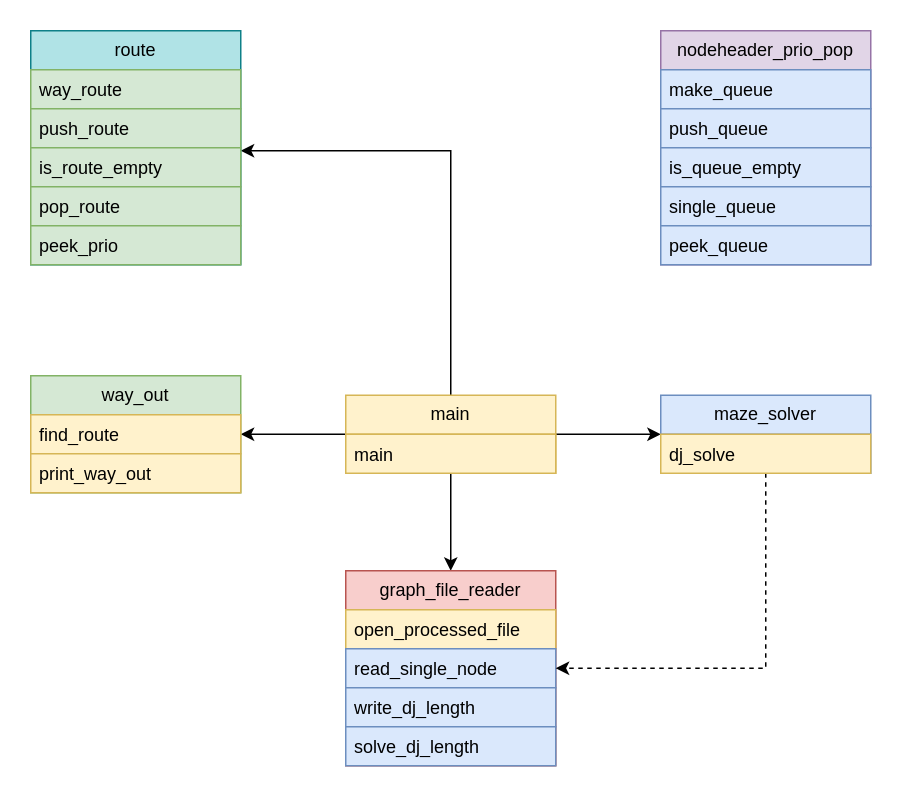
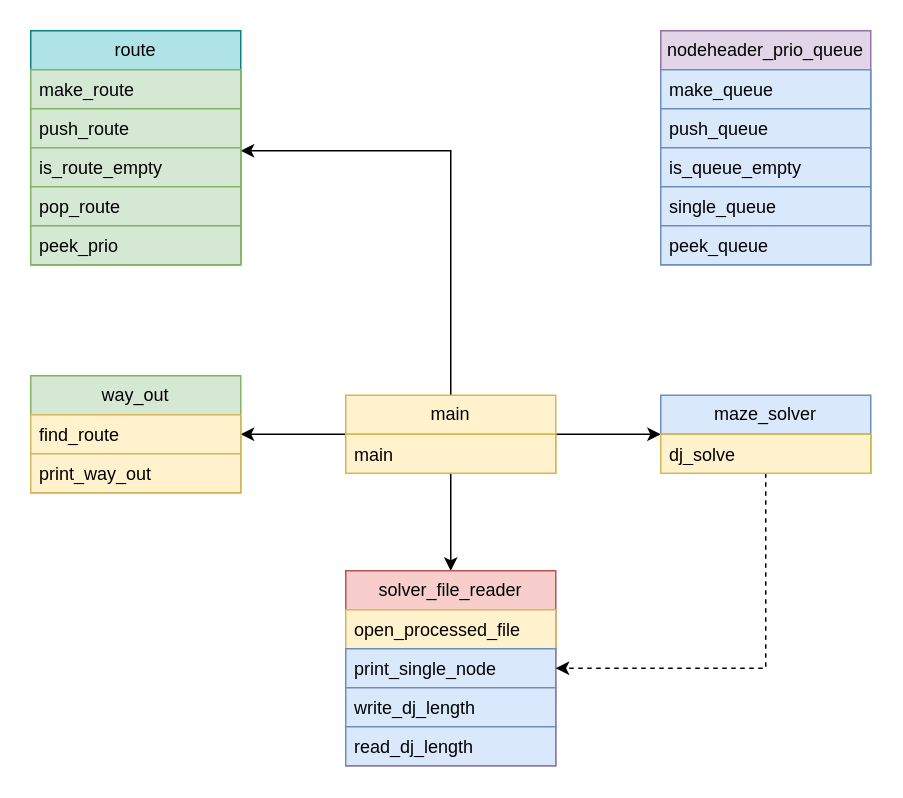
  <mxCell id="0" />
  <mxCell id="1" parent="0" />
  <mxCell id="2" style="edgeStyle=orthogonalEdgeStyle;rounded=0;orthogonalLoop=1;jettySize=auto;html=1;" parent="1" source="6" target="8" edge="1"><mxGeometry relative="1" as="geometry" /></mxCell>
  <mxCell id="3" style="edgeStyle=orthogonalEdgeStyle;rounded=0;orthogonalLoop=1;jettySize=auto;html=1;" parent="1" source="6" target="23" edge="1"><mxGeometry relative="1" as="geometry" /></mxCell>
  <mxCell id="4" style="edgeStyle=orthogonalEdgeStyle;rounded=0;orthogonalLoop=1;jettySize=auto;html=1;" parent="1" source="6" target="14" edge="1"><mxGeometry relative="1" as="geometry"><Array as="points"><mxPoint x="300" y="100" /></Array></mxGeometry></mxCell>
  <mxCell id="5" style="edgeStyle=orthogonalEdgeStyle;rounded=0;orthogonalLoop=1;jettySize=auto;html=1;" parent="1" source="6" target="17" edge="1"><mxGeometry relative="1" as="geometry" /></mxCell>
  <mxCell id="6" value="main" style="swimlane;fontStyle=0;childLayout=stackLayout;horizontal=1;startSize=26;fillColor=#fff2cc;horizontalStack=0;resizeParent=1;resizeParentMax=0;resizeLast=0;collapsible=1;marginBottom=0;whiteSpace=wrap;html=1;strokeColor=#d6b656;" parent="1" vertex="1"><mxGeometry x="230" y="263" width="140" height="52" as="geometry" /></mxCell>
  <mxCell id="7" value="main" style="text;strokeColor=#d6b656;fillColor=#fff2cc;align=left;verticalAlign=top;spacingLeft=4;spacingRight=4;overflow=hidden;rotatable=0;points=[[0,0.5],[1,0.5]];portConstraint=eastwest;whiteSpace=wrap;html=1;" parent="6" vertex="1"><mxGeometry y="26" width="140" height="26" as="geometry" /></mxCell>
  <mxCell id="8" value="way_out" style="swimlane;fontStyle=0;childLayout=stackLayout;horizontal=1;startSize=26;fillColor=#d5e8d4;horizontalStack=0;resizeParent=1;resizeParentMax=0;resizeLast=0;collapsible=1;marginBottom=0;whiteSpace=wrap;html=1;strokeColor=#82b366;" parent="1" vertex="1"><mxGeometry x="20" y="250" width="140" height="78" as="geometry" /></mxCell>
  <mxCell id="9" value="find_route" style="text;strokeColor=#d6b656;fillColor=#fff2cc;align=left;verticalAlign=top;spacingLeft=4;spacingRight=4;overflow=hidden;rotatable=0;points=[[0,0.5],[1,0.5]];portConstraint=eastwest;whiteSpace=wrap;html=1;" parent="8" vertex="1"><mxGeometry y="26" width="140" height="26" as="geometry" /></mxCell>
  <mxCell id="10" value="print_way_out" style="text;strokeColor=#d6b656;fillColor=#fff2cc;align=left;verticalAlign=top;spacingLeft=4;spacingRight=4;overflow=hidden;rotatable=0;points=[[0,0.5],[1,0.5]];portConstraint=eastwest;whiteSpace=wrap;html=1;" parent="8" vertex="1"><mxGeometry y="52" width="140" height="26" as="geometry" /></mxCell>
  <mxCell id="11" value="route" style="swimlane;fontStyle=0;childLayout=stackLayout;horizontal=1;startSize=26;fillColor=#b0e3e6;horizontalStack=0;resizeParent=1;resizeParentMax=0;resizeLast=0;collapsible=1;marginBottom=0;whiteSpace=wrap;html=1;strokeColor=#0e8088;" parent="1" vertex="1"><mxGeometry x="20" y="20" width="140" height="156" as="geometry" /></mxCell>
- <mxCell id="12" value="way_route" style="text;strokeColor=#82b366;fillColor=#d5e8d4;align=left;verticalAlign=top;spacingLeft=4;spacingRight=4;overflow=hidden;rotatable=0;points=[[0,0.5],[1,0.5]];portConstraint=eastwest;whiteSpace=wrap;html=1;" parent="11" vertex="1"><mxGeometry y="26" width="140" height="26" as="geometry" /></mxCell>
+ <mxCell id="12" value="make_route" style="text;strokeColor=#82b366;fillColor=#d5e8d4;align=left;verticalAlign=top;spacingLeft=4;spacingRight=4;overflow=hidden;rotatable=0;points=[[0,0.5],[1,0.5]];portConstraint=eastwest;whiteSpace=wrap;html=1;" parent="11" vertex="1"><mxGeometry y="26" width="140" height="26" as="geometry" /></mxCell>
  <mxCell id="13" value="push_route" style="text;strokeColor=#82b366;fillColor=#d5e8d4;align=left;verticalAlign=top;spacingLeft=4;spacingRight=4;overflow=hidden;rotatable=0;points=[[0,0.5],[1,0.5]];portConstraint=eastwest;whiteSpace=wrap;html=1;" parent="11" vertex="1"><mxGeometry y="52" width="140" height="26" as="geometry" /></mxCell>
  <mxCell id="14" value="is_route_empty" style="text;strokeColor=#82b366;fillColor=#d5e8d4;align=left;verticalAlign=top;spacingLeft=4;spacingRight=4;overflow=hidden;rotatable=0;points=[[0,0.5],[1,0.5]];portConstraint=eastwest;whiteSpace=wrap;html=1;" parent="11" vertex="1"><mxGeometry y="78" width="140" height="26" as="geometry" /></mxCell>
  <mxCell id="15" value="pop_route" style="text;strokeColor=#82b366;fillColor=#d5e8d4;align=left;verticalAlign=top;spacingLeft=4;spacingRight=4;overflow=hidden;rotatable=0;points=[[0,0.5],[1,0.5]];portConstraint=eastwest;whiteSpace=wrap;html=1;" parent="11" vertex="1"><mxGeometry y="104" width="140" height="26" as="geometry" /></mxCell>
  <mxCell id="16" value="peek_prio" style="text;strokeColor=#82b366;fillColor=#d5e8d4;align=left;verticalAlign=top;spacingLeft=4;spacingRight=4;overflow=hidden;rotatable=0;points=[[0,0.5],[1,0.5]];portConstraint=eastwest;whiteSpace=wrap;html=1;" parent="11" vertex="1"><mxGeometry y="130" width="140" height="26" as="geometry" /></mxCell>
- <mxCell id="17" value="graph_file_reader" style="swimlane;fontStyle=0;childLayout=stackLayout;horizontal=1;startSize=26;fillColor=#f8cecc;horizontalStack=0;resizeParent=1;resizeParentMax=0;resizeLast=0;collapsible=1;marginBottom=0;whiteSpace=wrap;html=1;strokeColor=#b85450;" parent="1" vertex="1"><mxGeometry x="230" y="380" width="140" height="130" as="geometry" /></mxCell>
+ <mxCell id="17" value="solver_file_reader" style="swimlane;fontStyle=0;childLayout=stackLayout;horizontal=1;startSize=26;fillColor=#f8cecc;horizontalStack=0;resizeParent=1;resizeParentMax=0;resizeLast=0;collapsible=1;marginBottom=0;whiteSpace=wrap;html=1;strokeColor=#b85450;" parent="1" vertex="1"><mxGeometry x="230" y="380" width="140" height="130" as="geometry" /></mxCell>
  <mxCell id="18" value="open_processed_file" style="text;strokeColor=#d6b656;fillColor=#fff2cc;align=left;verticalAlign=top;spacingLeft=4;spacingRight=4;overflow=hidden;rotatable=0;points=[[0,0.5],[1,0.5]];portConstraint=eastwest;whiteSpace=wrap;html=1;" parent="17" vertex="1"><mxGeometry y="26" width="140" height="26" as="geometry" /></mxCell>
- <mxCell id="19" value="read_single_node" style="text;strokeColor=#6c8ebf;fillColor=#dae8fc;align=left;verticalAlign=top;spacingLeft=4;spacingRight=4;overflow=hidden;rotatable=0;points=[[0,0.5],[1,0.5]];portConstraint=eastwest;whiteSpace=wrap;html=1;" parent="17" vertex="1"><mxGeometry y="52" width="140" height="26" as="geometry" /></mxCell>
+ <mxCell id="19" value="print_single_node" style="text;strokeColor=#6c8ebf;fillColor=#dae8fc;align=left;verticalAlign=top;spacingLeft=4;spacingRight=4;overflow=hidden;rotatable=0;points=[[0,0.5],[1,0.5]];portConstraint=eastwest;whiteSpace=wrap;html=1;" parent="17" vertex="1"><mxGeometry y="52" width="140" height="26" as="geometry" /></mxCell>
  <mxCell id="20" value="write_dj_length" style="text;strokeColor=#6c8ebf;fillColor=#dae8fc;align=left;verticalAlign=top;spacingLeft=4;spacingRight=4;overflow=hidden;rotatable=0;points=[[0,0.5],[1,0.5]];portConstraint=eastwest;whiteSpace=wrap;html=1;" parent="17" vertex="1"><mxGeometry y="78" width="140" height="26" as="geometry" /></mxCell>
- <mxCell id="21" value="solve_dj_length" style="text;strokeColor=#6c8ebf;fillColor=#dae8fc;align=left;verticalAlign=top;spacingLeft=4;spacingRight=4;overflow=hidden;rotatable=0;points=[[0,0.5],[1,0.5]];portConstraint=eastwest;whiteSpace=wrap;html=1;" parent="17" vertex="1"><mxGeometry y="104" width="140" height="26" as="geometry" /></mxCell>
+ <mxCell id="21" value="read_dj_length" style="text;strokeColor=#6c8ebf;fillColor=#dae8fc;align=left;verticalAlign=top;spacingLeft=4;spacingRight=4;overflow=hidden;rotatable=0;points=[[0,0.5],[1,0.5]];portConstraint=eastwest;whiteSpace=wrap;html=1;" parent="17" vertex="1"><mxGeometry y="104" width="140" height="26" as="geometry" /></mxCell>
  <mxCell id="22" style="edgeStyle=orthogonalEdgeStyle;rounded=0;orthogonalLoop=1;jettySize=auto;html=1;dashed=1;" parent="1" source="23" target="19" edge="1"><mxGeometry relative="1" as="geometry" /></mxCell>
  <mxCell id="23" value="maze_solver" style="swimlane;fontStyle=0;childLayout=stackLayout;horizontal=1;startSize=26;fillColor=#dae8fc;horizontalStack=0;resizeParent=1;resizeParentMax=0;resizeLast=0;collapsible=1;marginBottom=0;whiteSpace=wrap;html=1;strokeColor=#6c8ebf;" parent="1" vertex="1"><mxGeometry x="440" y="263" width="140" height="52" as="geometry" /></mxCell>
  <mxCell id="24" value="dj_solve" style="text;strokeColor=#d6b656;fillColor=#fff2cc;align=left;verticalAlign=top;spacingLeft=4;spacingRight=4;overflow=hidden;rotatable=0;points=[[0,0.5],[1,0.5]];portConstraint=eastwest;whiteSpace=wrap;html=1;" parent="23" vertex="1"><mxGeometry y="26" width="140" height="26" as="geometry" /></mxCell>
- <mxCell id="25" value="nodeheader_prio_pop" style="swimlane;fontStyle=0;childLayout=stackLayout;horizontal=1;startSize=26;fillColor=#e1d5e7;horizontalStack=0;resizeParent=1;resizeParentMax=0;resizeLast=0;collapsible=1;marginBottom=0;whiteSpace=wrap;html=1;strokeColor=#9673a6;" parent="1" vertex="1"><mxGeometry x="440" y="20" width="140" height="156" as="geometry"><mxRectangle x="550" y="110" width="170" height="30" as="alternateBounds" /></mxGeometry></mxCell>
+ <mxCell id="25" value="nodeheader_prio_queue" style="swimlane;fontStyle=0;childLayout=stackLayout;horizontal=1;startSize=26;fillColor=#e1d5e7;horizontalStack=0;resizeParent=1;resizeParentMax=0;resizeLast=0;collapsible=1;marginBottom=0;whiteSpace=wrap;html=1;strokeColor=#9673a6;" parent="1" vertex="1"><mxGeometry x="440" y="20" width="140" height="156" as="geometry"><mxRectangle x="550" y="110" width="170" height="30" as="alternateBounds" /></mxGeometry></mxCell>
  <mxCell id="26" value="make_queue" style="text;strokeColor=#6c8ebf;fillColor=#dae8fc;align=left;verticalAlign=top;spacingLeft=4;spacingRight=4;overflow=hidden;rotatable=0;points=[[0,0.5],[1,0.5]];portConstraint=eastwest;whiteSpace=wrap;html=1;" parent="25" vertex="1"><mxGeometry y="26" width="140" height="26" as="geometry" /></mxCell>
  <mxCell id="27" value="push_queue" style="text;strokeColor=#6c8ebf;fillColor=#dae8fc;align=left;verticalAlign=top;spacingLeft=4;spacingRight=4;overflow=hidden;rotatable=0;points=[[0,0.5],[1,0.5]];portConstraint=eastwest;whiteSpace=wrap;html=1;" parent="25" vertex="1"><mxGeometry y="52" width="140" height="26" as="geometry" /></mxCell>
  <mxCell id="28" value="is_queue_empty" style="text;strokeColor=#6c8ebf;fillColor=#dae8fc;align=left;verticalAlign=top;spacingLeft=4;spacingRight=4;overflow=hidden;rotatable=0;points=[[0,0.5],[1,0.5]];portConstraint=eastwest;whiteSpace=wrap;html=1;" parent="25" vertex="1"><mxGeometry y="78" width="140" height="26" as="geometry" /></mxCell>
  <mxCell id="29" value="single_queue" style="text;strokeColor=#6c8ebf;fillColor=#dae8fc;align=left;verticalAlign=top;spacingLeft=4;spacingRight=4;overflow=hidden;rotatable=0;points=[[0,0.5],[1,0.5]];portConstraint=eastwest;whiteSpace=wrap;html=1;" parent="25" vertex="1"><mxGeometry y="104" width="140" height="26" as="geometry" /></mxCell>
  <mxCell id="30" value="peek_queue" style="text;strokeColor=#6c8ebf;fillColor=#dae8fc;align=left;verticalAlign=top;spacingLeft=4;spacingRight=4;overflow=hidden;rotatable=0;points=[[0,0.5],[1,0.5]];portConstraint=eastwest;whiteSpace=wrap;html=1;" parent="25" vertex="1"><mxGeometry y="130" width="140" height="26" as="geometry" /></mxCell>
